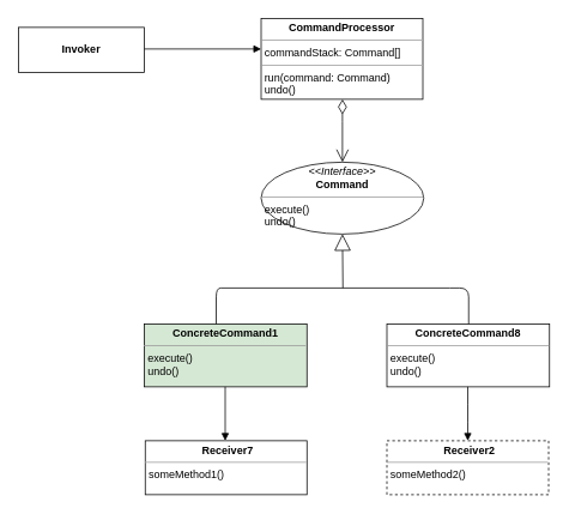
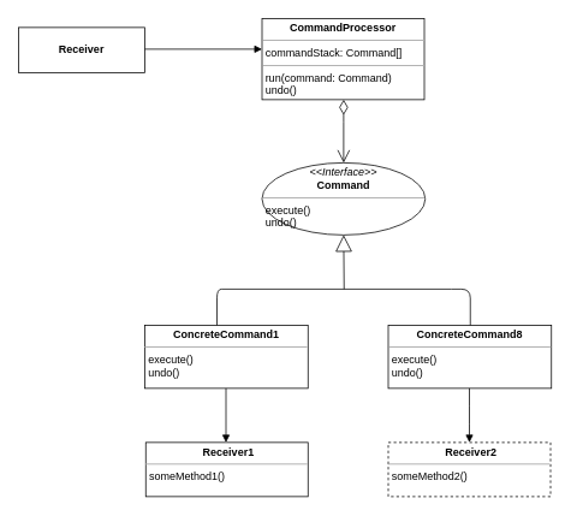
  <mxCell id="0" />
  <mxCell id="1" parent="0" />
- <mxCell id="2" value="&lt;p style=&quot;margin: 0px ; margin-top: 4px ; text-align: center&quot;&gt;&lt;br&gt;&lt;b&gt;Invoker&lt;/b&gt;&lt;/p&gt;" style="verticalAlign=top;align=left;overflow=fill;fontSize=12;fontFamily=Helvetica;html=1;" vertex="1" parent="1"><mxGeometry x="20" y="30" width="140" height="50" as="geometry" /></mxCell>
+ <mxCell id="2" value="&lt;p style=&quot;margin: 0px ; margin-top: 4px ; text-align: center&quot;&gt;&lt;br&gt;&lt;b&gt;Receiver&lt;/b&gt;&lt;/p&gt;" style="verticalAlign=top;align=left;overflow=fill;fontSize=12;fontFamily=Helvetica;html=1;" vertex="1" parent="1"><mxGeometry x="20" y="30" width="140" height="50" as="geometry" /></mxCell>
  <mxCell id="3" value="&lt;p style=&quot;margin: 0px ; margin-top: 4px ; text-align: center&quot;&gt;&lt;i&gt;&amp;lt;&amp;lt;Interface&amp;gt;&amp;gt;&lt;/i&gt;&lt;br&gt;&lt;b&gt;Command&lt;/b&gt;&lt;/p&gt;&lt;hr size=&quot;1&quot;&gt;&lt;p style=&quot;margin: 0px ; margin-left: 4px&quot;&gt;&lt;/p&gt;&lt;p style=&quot;margin: 0px ; margin-left: 4px&quot;&gt;execute()&lt;br&gt;&lt;/p&gt;&lt;p style=&quot;margin: 0px ; margin-left: 4px&quot;&gt;undo()&lt;/p&gt;" style="ellipse;verticalAlign=top;align=left;overflow=fill;fontSize=12;fontFamily=Helvetica;html=1;" vertex="1" parent="1"><mxGeometry x="290" y="180" width="181" height="80" as="geometry" /></mxCell>
- <mxCell id="4" value="&lt;p style=&quot;margin: 0px ; margin-top: 4px ; text-align: center&quot;&gt;&lt;b&gt;ConcreteCommand1&lt;/b&gt;&lt;/p&gt;&lt;hr size=&quot;1&quot;&gt;&lt;p style=&quot;margin: 0px ; margin-left: 4px&quot;&gt;&lt;/p&gt;&lt;p style=&quot;margin: 0px ; margin-left: 4px&quot;&gt;execute()&lt;/p&gt;&lt;p style=&quot;margin: 0px ; margin-left: 4px&quot;&gt;undo()&lt;/p&gt;" style="verticalAlign=top;align=left;overflow=fill;fontSize=12;fontFamily=Helvetica;html=1;fillColor=#d5e8d4;" vertex="1" parent="1"><mxGeometry x="160" y="360" width="181" height="70" as="geometry" /></mxCell>
- <mxCell id="5" value="&lt;p style=&quot;margin: 0px ; margin-top: 4px ; text-align: center&quot;&gt;&lt;/p&gt;&lt;p style=&quot;text-align: center ; margin: 0px 0px 0px 4px&quot;&gt;&lt;b&gt;Receiver7&lt;/b&gt;&lt;/p&gt;&lt;hr size=&quot;1&quot;&gt;&lt;p style=&quot;margin: 0px ; margin-left: 4px&quot;&gt;someMethod1()&lt;/p&gt;" style="verticalAlign=top;align=left;overflow=fill;fontSize=12;fontFamily=Helvetica;html=1;" vertex="1" parent="1"><mxGeometry x="161" y="490" width="180" height="60" as="geometry" /></mxCell>
+ <mxCell id="4" value="&lt;p style=&quot;margin: 0px ; margin-top: 4px ; text-align: center&quot;&gt;&lt;b&gt;ConcreteCommand1&lt;/b&gt;&lt;/p&gt;&lt;hr size=&quot;1&quot;&gt;&lt;p style=&quot;margin: 0px ; margin-left: 4px&quot;&gt;&lt;/p&gt;&lt;p style=&quot;margin: 0px ; margin-left: 4px&quot;&gt;execute()&lt;/p&gt;&lt;p style=&quot;margin: 0px ; margin-left: 4px&quot;&gt;undo()&lt;/p&gt;" style="verticalAlign=top;align=left;overflow=fill;fontSize=12;fontFamily=Helvetica;html=1;" vertex="1" parent="1"><mxGeometry x="160" y="360" width="181" height="70" as="geometry" /></mxCell>
+ <mxCell id="5" value="&lt;p style=&quot;margin: 0px ; margin-top: 4px ; text-align: center&quot;&gt;&lt;/p&gt;&lt;p style=&quot;text-align: center ; margin: 0px 0px 0px 4px&quot;&gt;&lt;b&gt;Receiver1&lt;/b&gt;&lt;/p&gt;&lt;hr size=&quot;1&quot;&gt;&lt;p style=&quot;margin: 0px ; margin-left: 4px&quot;&gt;someMethod1()&lt;/p&gt;" style="verticalAlign=top;align=left;overflow=fill;fontSize=12;fontFamily=Helvetica;html=1;" vertex="1" parent="1"><mxGeometry x="161" y="490" width="180" height="60" as="geometry" /></mxCell>
  <mxCell id="6" value="&lt;p style=&quot;margin: 0px ; margin-top: 4px ; text-align: center&quot;&gt;&lt;b&gt;ConcreteCommand8&lt;/b&gt;&lt;/p&gt;&lt;hr size=&quot;1&quot;&gt;&lt;p style=&quot;margin: 0px ; margin-left: 4px&quot;&gt;&lt;/p&gt;&lt;p style=&quot;margin: 0px ; margin-left: 4px&quot;&gt;execute()&lt;/p&gt;&lt;p style=&quot;margin: 0px ; margin-left: 4px&quot;&gt;undo()&lt;/p&gt;" style="verticalAlign=top;align=left;overflow=fill;fontSize=12;fontFamily=Helvetica;html=1;" vertex="1" parent="1"><mxGeometry x="430" y="360" width="181" height="70" as="geometry" /></mxCell>
  <mxCell id="7" value="&lt;p style=&quot;margin: 0px ; margin-top: 4px ; text-align: center&quot;&gt;&lt;/p&gt;&lt;p style=&quot;text-align: center ; margin: 0px 0px 0px 4px&quot;&gt;&lt;b&gt;Receiver2&lt;/b&gt;&lt;/p&gt;&lt;hr size=&quot;1&quot;&gt;&lt;p style=&quot;margin: 0px ; margin-left: 4px&quot;&gt;someMethod2()&lt;/p&gt;" style="verticalAlign=top;align=left;overflow=fill;fontSize=12;fontFamily=Helvetica;html=1;dashed=1;" vertex="1" parent="1"><mxGeometry x="430" y="490" width="180" height="60" as="geometry" /></mxCell>
  <mxCell id="8" value="" style="endArrow=block;endFill=1;html=1;edgeStyle=orthogonalEdgeStyle;align=left;verticalAlign=top;entryX=0;entryY=0.378;entryDx=0;entryDy=0;entryPerimeter=0;" edge="1" parent="1" target="16"><mxGeometry x="-1" relative="1" as="geometry"><mxPoint x="160" y="54" as="sourcePoint" /><mxPoint x="330" y="214.5" as="targetPoint" /><Array as="points"><mxPoint x="160" y="54" /></Array></mxGeometry></mxCell>
  <mxCell id="9" value="" style="endArrow=block;endSize=16;endFill=0;html=1;entryX=0.5;entryY=1;entryDx=0;entryDy=0;rounded=0;jumpStyle=none;startArrow=none;startFill=0;" edge="1" parent="1" target="3"><mxGeometry width="160" relative="1" as="geometry"><mxPoint x="381" y="320" as="sourcePoint" /><mxPoint x="230" y="330" as="targetPoint" /></mxGeometry></mxCell>
  <mxCell id="10" value="" style="endArrow=none;html=1;edgeStyle=orthogonalEdgeStyle;" edge="1" parent="1" target="6"><mxGeometry relative="1" as="geometry"><mxPoint x="500" y="320" as="sourcePoint" /><mxPoint x="520" y="350" as="targetPoint" /><Array as="points"><mxPoint x="521" y="320" /></Array></mxGeometry></mxCell>
  <mxCell id="11" value="" style="endArrow=none;html=1;edgeStyle=orthogonalEdgeStyle;" edge="1" parent="1"><mxGeometry relative="1" as="geometry"><mxPoint x="250" y="320" as="sourcePoint" /><mxPoint x="500" y="320" as="targetPoint" /></mxGeometry></mxCell>
  <mxCell id="12" value="" style="endArrow=none;html=1;edgeStyle=orthogonalEdgeStyle;" edge="1" parent="1" source="4"><mxGeometry relative="1" as="geometry"><mxPoint x="240" y="355" as="sourcePoint" /><mxPoint x="250" y="320" as="targetPoint" /><Array as="points"><mxPoint x="240" y="320" /></Array></mxGeometry></mxCell>
  <mxCell id="13" value="" style="html=1;verticalAlign=bottom;endArrow=block;entryX=0.5;entryY=0;entryDx=0;entryDy=0;" edge="1" parent="1" target="7"><mxGeometry width="80" relative="1" as="geometry"><mxPoint x="520" y="430" as="sourcePoint" /><mxPoint x="520" y="470" as="targetPoint" /><Array as="points"><mxPoint x="520" y="460" /></Array></mxGeometry></mxCell>
  <mxCell id="14" value="" style="html=1;verticalAlign=bottom;endArrow=block;" edge="1" parent="1"><mxGeometry width="80" relative="1" as="geometry"><mxPoint x="250" y="430" as="sourcePoint" /><mxPoint x="250" y="490" as="targetPoint" /></mxGeometry></mxCell>
  <mxCell id="15" value="" style="endArrow=open;html=1;endSize=12;startArrow=diamondThin;startSize=14;startFill=0;edgeStyle=orthogonalEdgeStyle;align=left;verticalAlign=bottom;rounded=0;entryX=0.5;entryY=0;entryDx=0;entryDy=0;" edge="1" parent="1" source="16" target="3"><mxGeometry x="-1" y="3" relative="1" as="geometry"><mxPoint x="381" y="110" as="sourcePoint" /><mxPoint x="440" y="100" as="targetPoint" /><Array as="points"><mxPoint x="381" y="135" /></Array></mxGeometry></mxCell>
  <mxCell id="16" value="&lt;p style=&quot;margin: 0px ; margin-top: 4px ; text-align: center&quot;&gt;&lt;b&gt;CommandProcessor&lt;/b&gt;&lt;/p&gt;&lt;hr size=&quot;1&quot;&gt;&lt;p style=&quot;margin: 0px ; margin-left: 4px&quot;&gt;commandStack: Command[]&lt;/p&gt;&lt;hr size=&quot;1&quot;&gt;&lt;p style=&quot;margin: 0px ; margin-left: 4px&quot;&gt;run(command: Command)&lt;/p&gt;&lt;p style=&quot;margin: 0px ; margin-left: 4px&quot;&gt;undo()&lt;/p&gt;" style="verticalAlign=top;align=left;overflow=fill;fontSize=12;fontFamily=Helvetica;html=1;" vertex="1" parent="1"><mxGeometry x="290" y="20" width="180" height="90" as="geometry" /></mxCell>
